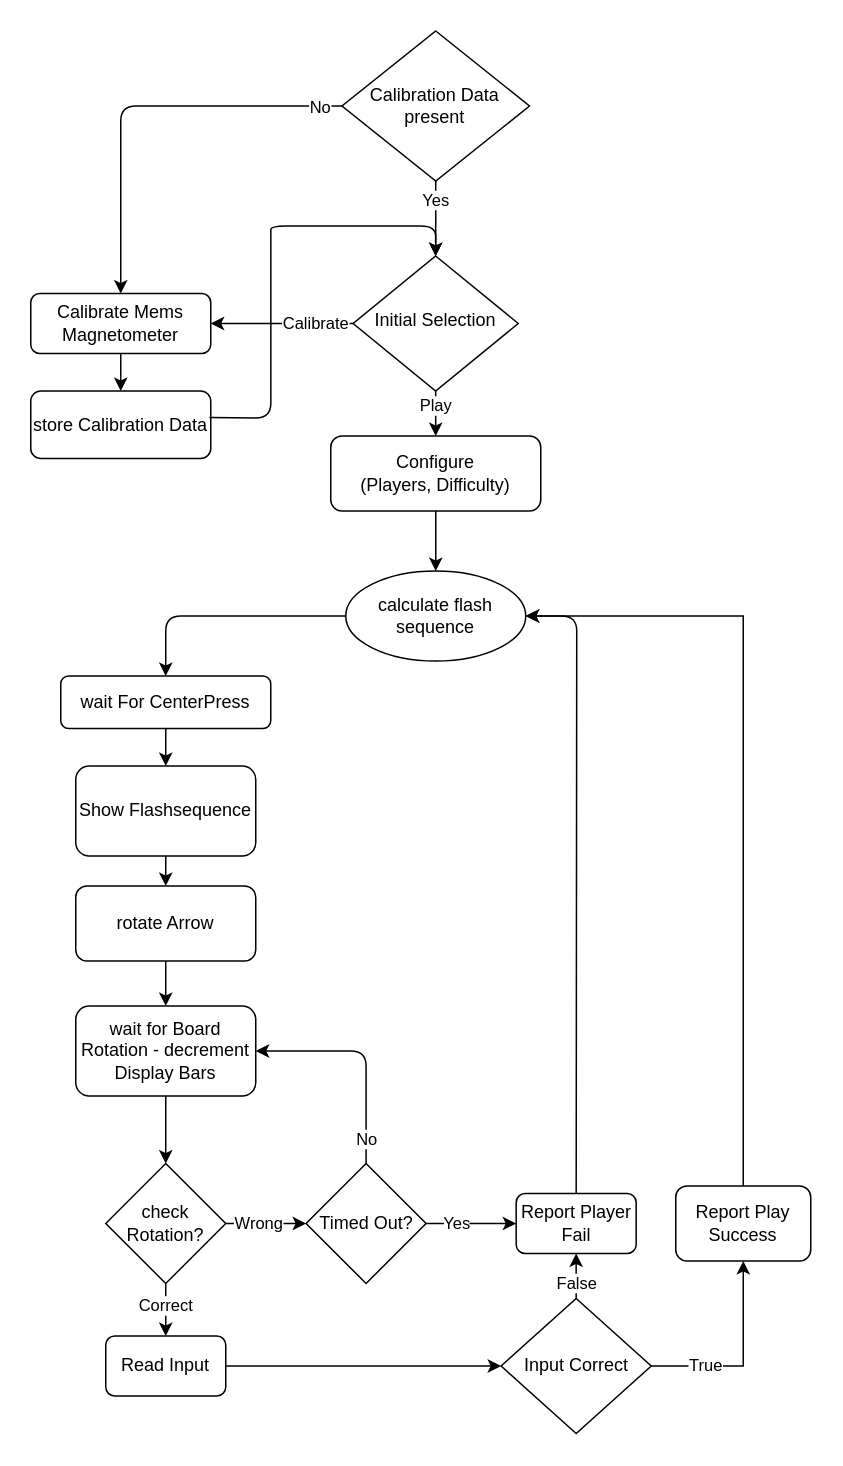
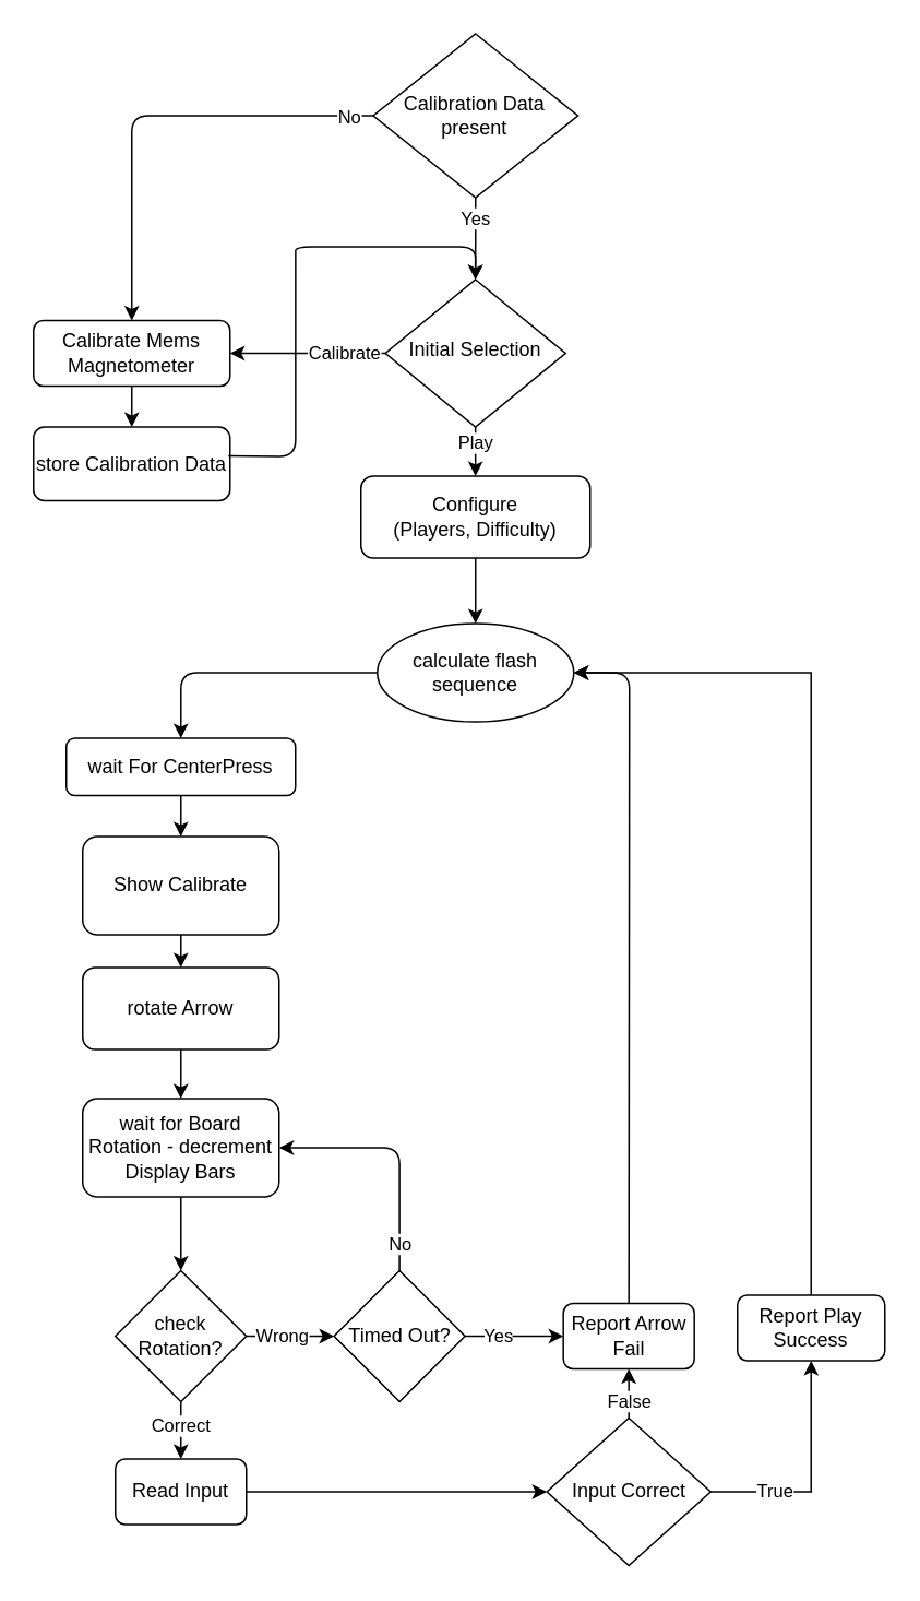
  <mxCell id="0" />
  <mxCell id="1" parent="0" />
  <mxCell id="2" value="Calibrate" style="edgeStyle=orthogonalEdgeStyle;rounded=0;orthogonalLoop=1;jettySize=auto;html=1;exitX=0;exitY=0.5;exitDx=0;exitDy=0;entryX=1;entryY=0.5;entryDx=0;entryDy=0;" parent="1" source="3" target="4" edge="1"><mxGeometry x="-0.475" relative="1" as="geometry"><Array as="points"><mxPoint x="140.06" y="215" /></Array><mxPoint as="offset" /></mxGeometry></mxCell>
  <mxCell id="3" value="&lt;div&gt;Initial Selection&lt;/div&gt;" style="rhombus;whiteSpace=wrap;html=1;shadow=0;fontFamily=Helvetica;fontSize=12;align=center;strokeWidth=1;spacing=6;spacingTop=-4;" parent="1" vertex="1"><mxGeometry x="234.91" y="170" width="110.06" height="90" as="geometry" /></mxCell>
  <mxCell id="4" value="Calibrate Mems Magnetometer" style="rounded=1;whiteSpace=wrap;html=1;fontSize=12;glass=0;strokeWidth=1;shadow=0;" parent="1" vertex="1"><mxGeometry x="20" y="195" width="120" height="40" as="geometry" /></mxCell>
  <mxCell id="5" style="edgeStyle=orthogonalEdgeStyle;rounded=0;orthogonalLoop=1;jettySize=auto;html=1;exitX=0.5;exitY=1;exitDx=0;exitDy=0;entryX=0.5;entryY=0;entryDx=0;entryDy=0;" parent="1" source="6" target="25" edge="1"><mxGeometry relative="1" as="geometry"><mxPoint x="290.06" y="400" as="targetPoint" /></mxGeometry></mxCell>
  <mxCell id="6" value="&lt;div&gt;Configure&lt;/div&gt;&lt;div&gt;(Players, Difficulty)&lt;/div&gt;" style="rounded=1;whiteSpace=wrap;html=1;" parent="1" vertex="1"><mxGeometry x="220" y="290" width="140" height="50" as="geometry" /></mxCell>
  <mxCell id="7" value="Play" style="endArrow=classic;html=1;exitX=0.5;exitY=1;exitDx=0;exitDy=0;" parent="1" source="3" target="6" edge="1"><mxGeometry x="-0.333" width="50" height="50" relative="1" as="geometry"><mxPoint x="330" y="410" as="sourcePoint" /><mxPoint x="380" y="360" as="targetPoint" /><mxPoint as="offset" /></mxGeometry></mxCell>
  <mxCell id="8" style="edgeStyle=orthogonalEdgeStyle;rounded=0;orthogonalLoop=1;jettySize=auto;html=1;exitX=0.5;exitY=1;exitDx=0;exitDy=0;entryX=0.5;entryY=0;entryDx=0;entryDy=0;" edge="1" parent="1" source="9" target="39"><mxGeometry relative="1" as="geometry" /></mxCell>
  <mxCell id="9" value="wait For CenterPress" style="rounded=1;whiteSpace=wrap;html=1;" parent="1" vertex="1"><mxGeometry x="40" y="450" width="140" height="35" as="geometry" /></mxCell>
  <mxCell id="10" value="rotate Arrow" style="rounded=1;whiteSpace=wrap;html=1;" parent="1" vertex="1"><mxGeometry x="50" y="590" width="120" height="50" as="geometry" /></mxCell>
  <mxCell id="11" value="check Rotation?" style="rhombus;whiteSpace=wrap;html=1;" parent="1" vertex="1"><mxGeometry x="70" y="775" width="80" height="80" as="geometry" /></mxCell>
  <mxCell id="12" value="wait for Board Rotation - decrement Display Bars" style="rounded=1;whiteSpace=wrap;html=1;" parent="1" vertex="1"><mxGeometry x="50" y="670" width="120" height="60" as="geometry" /></mxCell>
  <mxCell id="13" value="" style="endArrow=classic;html=1;exitX=0.5;exitY=1;exitDx=0;exitDy=0;" parent="1" source="10" target="12" edge="1"><mxGeometry width="50" height="50" relative="1" as="geometry"><mxPoint x="-26.44" y="620" as="sourcePoint" /><mxPoint x="23.56" y="570" as="targetPoint" /></mxGeometry></mxCell>
  <mxCell id="14" value="store Calibration Data" style="rounded=1;whiteSpace=wrap;html=1;" parent="1" vertex="1"><mxGeometry x="20" y="260" width="120" height="45" as="geometry" /></mxCell>
  <mxCell id="15" value="" style="endArrow=classic;html=1;exitX=0.5;exitY=1;exitDx=0;exitDy=0;" parent="1" source="4" target="14" edge="1"><mxGeometry width="50" height="50" relative="1" as="geometry"><mxPoint x="330" y="440" as="sourcePoint" /><mxPoint x="380" y="390" as="targetPoint" /></mxGeometry></mxCell>
  <mxCell id="16" value="" style="endArrow=classic;html=1;exitX=0.5;exitY=1;exitDx=0;exitDy=0;entryX=0.5;entryY=0;entryDx=0;entryDy=0;" parent="1" source="12" target="11" edge="1"><mxGeometry width="50" height="50" relative="1" as="geometry"><mxPoint x="-26.44" y="620" as="sourcePoint" /><mxPoint x="23.56" y="570" as="targetPoint" /></mxGeometry></mxCell>
  <mxCell id="17" value="Timed Out?" style="rhombus;whiteSpace=wrap;html=1;direction=south;" parent="1" vertex="1"><mxGeometry x="203.56" y="775" width="80" height="80" as="geometry" /></mxCell>
  <mxCell id="18" style="edgeStyle=orthogonalEdgeStyle;rounded=0;orthogonalLoop=1;jettySize=auto;html=1;exitX=0.5;exitY=0;exitDx=0;exitDy=0;entryX=1;entryY=0.5;entryDx=0;entryDy=0;" edge="1" parent="1" source="19" target="25"><mxGeometry relative="1" as="geometry" /></mxCell>
- <mxCell id="19" value="&lt;div&gt;Report Play&lt;/div&gt;&lt;div&gt;Success&lt;br&gt;&lt;/div&gt;" style="rounded=1;whiteSpace=wrap;html=1;" parent="1" vertex="1"><mxGeometry x="450" y="790" width="90" height="50" as="geometry" /></mxCell>
- <mxCell id="20" value="Report Player Fail" style="rounded=1;whiteSpace=wrap;html=1;" parent="1" vertex="1"><mxGeometry x="343.62" y="795" width="80" height="40" as="geometry" /></mxCell>
+ <mxCell id="19" value="&lt;div&gt;Report Play&lt;/div&gt;&lt;div&gt;Success&lt;br&gt;&lt;/div&gt;" style="rounded=1;whiteSpace=wrap;html=1;" parent="1" vertex="1"><mxGeometry x="450" y="790" width="90" height="40" as="geometry" /></mxCell>
+ <mxCell id="20" value="Report Arrow Fail" style="rounded=1;whiteSpace=wrap;html=1;" parent="1" vertex="1"><mxGeometry x="343.62" y="795" width="80" height="40" as="geometry" /></mxCell>
  <mxCell id="21" value="Wrong" style="endArrow=classic;html=1;exitX=1;exitY=0.5;exitDx=0;exitDy=0;" parent="1" source="11" target="17" edge="1"><mxGeometry x="-0.178" width="50" height="50" relative="1" as="geometry"><mxPoint x="183.56" y="760" as="sourcePoint" /><mxPoint x="233.56" y="710" as="targetPoint" /><mxPoint as="offset" /></mxGeometry></mxCell>
  <mxCell id="22" value="Yes" style="endArrow=classic;html=1;exitX=0.5;exitY=0;exitDx=0;exitDy=0;entryX=0;entryY=0.5;entryDx=0;entryDy=0;" parent="1" source="17" target="20" edge="1"><mxGeometry x="-0.343" width="50" height="50" relative="1" as="geometry"><mxPoint x="183.56" y="760" as="sourcePoint" /><mxPoint x="233.56" y="710" as="targetPoint" /><mxPoint as="offset" /></mxGeometry></mxCell>
  <mxCell id="23" value="No" style="endArrow=classic;html=1;entryX=1;entryY=0.5;entryDx=0;entryDy=0;exitX=0;exitY=0.5;exitDx=0;exitDy=0;" parent="1" source="17" target="12" edge="1"><mxGeometry x="-0.778" width="50" height="50" relative="1" as="geometry"><mxPoint x="183.56" y="635" as="sourcePoint" /><mxPoint x="233.56" y="585" as="targetPoint" /><Array as="points"><mxPoint x="243.56" y="700" /></Array><mxPoint as="offset" /></mxGeometry></mxCell>
  <mxCell id="24" value="Correct" style="endArrow=classic;html=1;exitX=0.5;exitY=1;exitDx=0;exitDy=0;entryX=0.5;entryY=0;entryDx=0;entryDy=0;" parent="1" source="11" target="32" edge="1"><mxGeometry x="-0.143" width="50" height="50" relative="1" as="geometry"><mxPoint x="16.56" y="775" as="sourcePoint" /><mxPoint x="128.06" y="887" as="targetPoint" /><mxPoint as="offset" /></mxGeometry></mxCell>
  <mxCell id="25" value="calculate flash sequence" style="ellipse;whiteSpace=wrap;html=1;" parent="1" vertex="1"><mxGeometry x="230" y="380" width="120" height="60" as="geometry" /></mxCell>
  <mxCell id="26" value="" style="endArrow=classic;html=1;exitX=0;exitY=0.5;exitDx=0;exitDy=0;entryX=0.5;entryY=0;entryDx=0;entryDy=0;" parent="1" source="25" target="9" edge="1"><mxGeometry width="50" height="50" relative="1" as="geometry"><mxPoint x="230.06" y="740" as="sourcePoint" /><mxPoint x="90" y="410" as="targetPoint" /><Array as="points"><mxPoint x="110" y="410" /></Array></mxGeometry></mxCell>
  <mxCell id="27" value="&lt;font style=&quot;font-size: 12px&quot;&gt;Calibration Data present&lt;/font&gt;" style="rhombus;html=1;spacing=2;whiteSpace=wrap;" parent="1" vertex="1"><mxGeometry x="227.48" y="20" width="125.03" height="100" as="geometry" /></mxCell>
  <mxCell id="28" value="Yes" style="endArrow=classic;html=1;exitX=0.5;exitY=1;exitDx=0;exitDy=0;" parent="1" source="27" target="3" edge="1"><mxGeometry x="-0.5" width="50" height="50" relative="1" as="geometry"><mxPoint x="320.06" y="120" as="sourcePoint" /><mxPoint x="370.06" y="70" as="targetPoint" /><mxPoint as="offset" /></mxGeometry></mxCell>
  <mxCell id="29" value="" style="endArrow=classic;html=1;entryX=0.5;entryY=0;entryDx=0;entryDy=0;exitX=0;exitY=0.5;exitDx=0;exitDy=0;" parent="1" source="27" target="4" edge="1"><mxGeometry width="50" height="50" relative="1" as="geometry"><mxPoint x="250.06" y="120" as="sourcePoint" /><mxPoint x="300.06" y="70" as="targetPoint" /><Array as="points"><mxPoint x="80" y="70" /></Array></mxGeometry></mxCell>
  <mxCell id="30" value="&lt;div&gt;No&lt;/div&gt;" style="edgeLabel;html=1;align=center;verticalAlign=middle;resizable=0;points=[];" parent="29" vertex="1" connectable="0"><mxGeometry x="-0.879" y="-2" relative="1" as="geometry"><mxPoint x="0.97" y="2" as="offset" /></mxGeometry></mxCell>
  <mxCell id="31" value="" style="endArrow=classic;html=1;exitX=0.992;exitY=0.394;exitDx=0;exitDy=0;exitPerimeter=0;entryX=0.5;entryY=0;entryDx=0;entryDy=0;" parent="1" source="14" target="3" edge="1"><mxGeometry width="50" height="50" relative="1" as="geometry"><mxPoint x="200.06" y="220" as="sourcePoint" /><mxPoint x="290.06" y="150" as="targetPoint" /><Array as="points"><mxPoint x="180.06" y="278" /><mxPoint x="180.06" y="160" /><mxPoint x="180.06" y="150" /><mxPoint x="290" y="150" /></Array></mxGeometry></mxCell>
  <mxCell id="32" value="Read Input" style="rounded=1;whiteSpace=wrap;html=1;" parent="1" vertex="1"><mxGeometry x="70" y="890" width="80" height="40" as="geometry" /></mxCell>
  <mxCell id="33" value="False" style="edgeStyle=orthogonalEdgeStyle;rounded=0;orthogonalLoop=1;jettySize=auto;html=1;exitX=0.5;exitY=0;exitDx=0;exitDy=0;" parent="1" source="35" target="20" edge="1"><mxGeometry x="0.199" relative="1" as="geometry"><mxPoint as="offset" /></mxGeometry></mxCell>
  <mxCell id="34" value="True" style="edgeStyle=orthogonalEdgeStyle;rounded=0;orthogonalLoop=1;jettySize=auto;html=1;exitX=1;exitY=0.5;exitDx=0;exitDy=0;entryX=0.5;entryY=1;entryDx=0;entryDy=0;" edge="1" parent="1" source="35" target="19"><mxGeometry x="-0.447" relative="1" as="geometry"><mxPoint as="offset" /></mxGeometry></mxCell>
  <mxCell id="35" value="Input Correct" style="rhombus;whiteSpace=wrap;html=1;" parent="1" vertex="1"><mxGeometry x="333.59" y="865" width="100.06" height="90" as="geometry" /></mxCell>
  <mxCell id="36" value="" style="endArrow=classic;html=1;exitX=1;exitY=0.5;exitDx=0;exitDy=0;entryX=0;entryY=0.5;entryDx=0;entryDy=0;" parent="1" source="32" target="35" edge="1"><mxGeometry width="50" height="50" relative="1" as="geometry"><mxPoint x="240.06" y="910" as="sourcePoint" /><mxPoint x="290.06" y="860" as="targetPoint" /></mxGeometry></mxCell>
  <mxCell id="37" value="" style="endArrow=classic;html=1;exitX=0.5;exitY=0;exitDx=0;exitDy=0;entryX=1;entryY=0.5;entryDx=0;entryDy=0;" parent="1" source="20" target="25" edge="1"><mxGeometry width="50" height="50" relative="1" as="geometry"><mxPoint x="383.62" y="620" as="sourcePoint" /><mxPoint x="374" y="490" as="targetPoint" /><Array as="points"><mxPoint x="384" y="410" /></Array></mxGeometry></mxCell>
  <mxCell id="38" style="edgeStyle=orthogonalEdgeStyle;rounded=0;orthogonalLoop=1;jettySize=auto;html=1;exitX=0.5;exitY=1;exitDx=0;exitDy=0;entryX=0.5;entryY=0;entryDx=0;entryDy=0;" edge="1" parent="1" source="39" target="10"><mxGeometry relative="1" as="geometry" /></mxCell>
- <mxCell id="39" value="Show Flashsequence" style="rounded=1;whiteSpace=wrap;html=1;" vertex="1" parent="1"><mxGeometry x="50" y="510" width="120" height="60" as="geometry" /></mxCell>
+ <mxCell id="39" value="Show Calibrate" style="rounded=1;whiteSpace=wrap;html=1;" vertex="1" parent="1"><mxGeometry x="50" y="510" width="120" height="60" as="geometry" /></mxCell>
